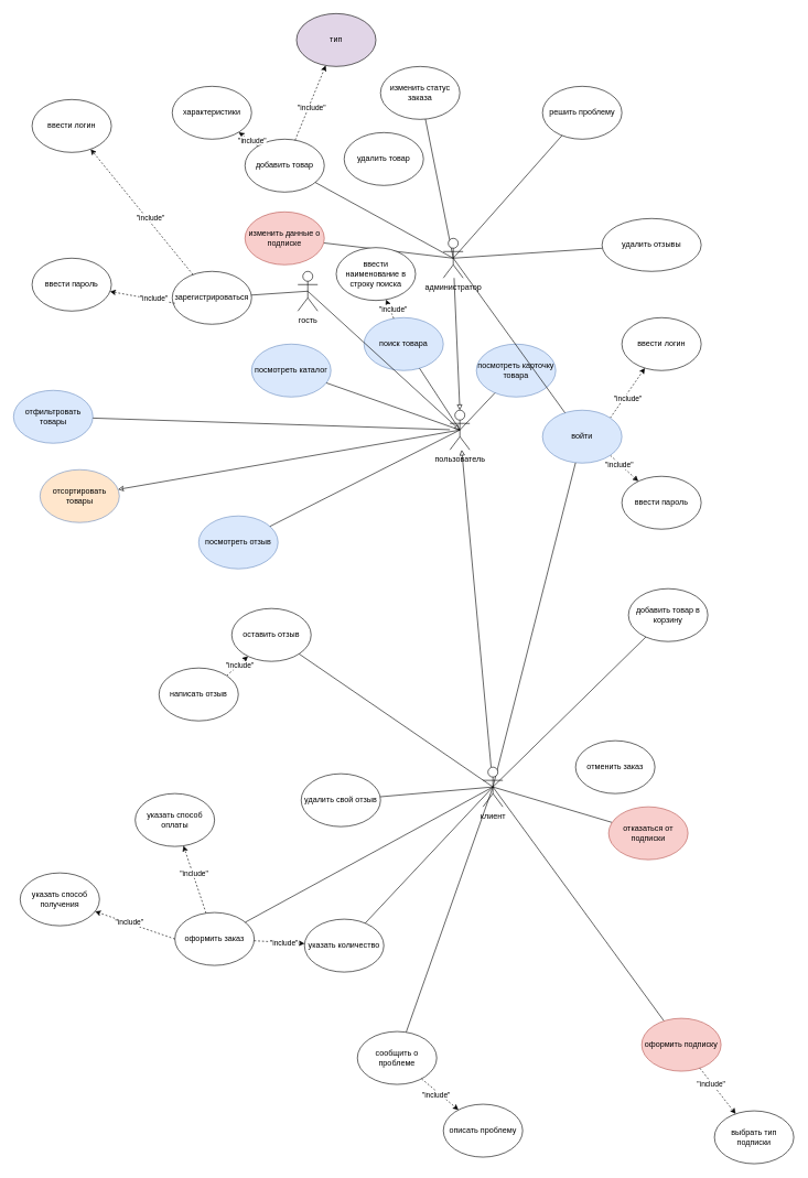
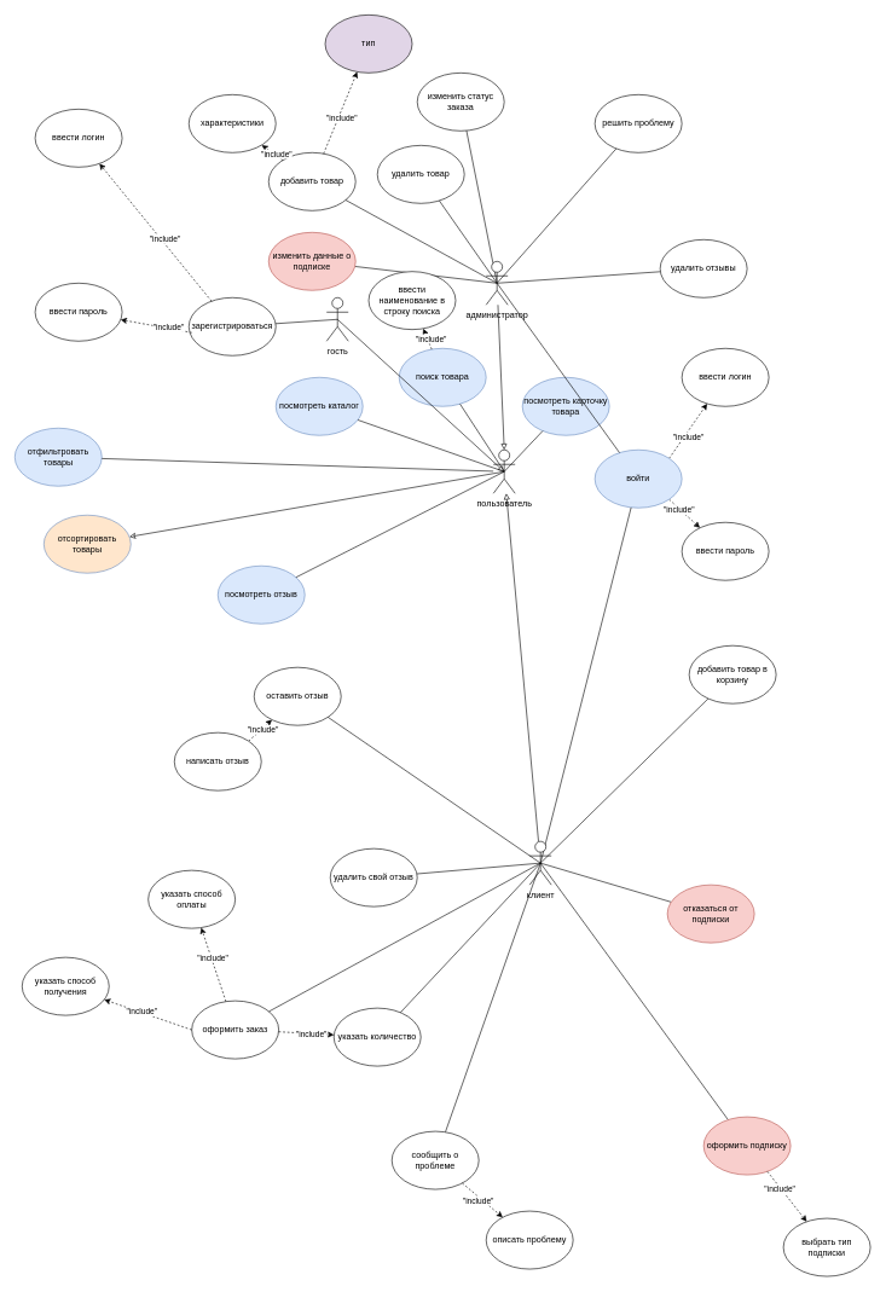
  <mxCell id="0" />
  <mxCell id="1" parent="0" />
  <mxCell id="2" style="rounded=0;orthogonalLoop=1;jettySize=auto;html=1;exitX=1;exitY=0;exitDx=0;exitDy=0;dashed=1;" edge="1" parent="1" source="6" target="60"><mxGeometry relative="1" as="geometry" /></mxCell>
  <mxCell id="3" value="&quot;include&quot;" style="edgeLabel;html=1;align=center;verticalAlign=middle;resizable=0;points=[];" vertex="1" connectable="0" parent="2"><mxGeometry x="-0.118" y="-4" relative="1" as="geometry"><mxPoint as="offset" /></mxGeometry></mxCell>
  <mxCell id="4" style="rounded=0;orthogonalLoop=1;jettySize=auto;html=1;exitX=1;exitY=1;exitDx=0;exitDy=0;dashed=1;" edge="1" parent="1" source="6" target="61"><mxGeometry relative="1" as="geometry" /></mxCell>
  <mxCell id="5" value="&quot;include&quot;" style="edgeLabel;html=1;align=center;verticalAlign=middle;resizable=0;points=[];" vertex="1" connectable="0" parent="4"><mxGeometry x="-0.334" y="-2" relative="1" as="geometry"><mxPoint as="offset" /></mxGeometry></mxCell>
  <mxCell id="6" value="войти" style="ellipse;whiteSpace=wrap;html=1;fillColor=#dae8fc;strokeColor=#6c8ebf;" parent="1" vertex="1"><mxGeometry x="820" y="620" width="120" height="80" as="geometry" /></mxCell>
  <mxCell id="7" value="посмотреть каталог" style="ellipse;whiteSpace=wrap;html=1;fillColor=#dae8fc;strokeColor=#6c8ebf;" parent="1" vertex="1"><mxGeometry x="380" y="520" width="120" height="80" as="geometry" /></mxCell>
  <mxCell id="8" value="добавить товар в корзину" style="ellipse;whiteSpace=wrap;html=1;" parent="1" vertex="1"><mxGeometry x="950" y="890" width="120" height="80" as="geometry" /></mxCell>
  <mxCell id="9" style="edgeStyle=orthogonalEdgeStyle;rounded=0;orthogonalLoop=1;jettySize=auto;html=1;exitX=0.5;exitY=1;exitDx=0;exitDy=0;" parent="1" source="8" target="8" edge="1"><mxGeometry relative="1" as="geometry" /></mxCell>
  <mxCell id="10" value="оформить заказ" style="ellipse;whiteSpace=wrap;html=1;" parent="1" vertex="1"><mxGeometry x="264" y="1380" width="120" height="80" as="geometry" /></mxCell>
  <mxCell id="11" style="edgeStyle=orthogonalEdgeStyle;rounded=0;orthogonalLoop=1;jettySize=auto;html=1;exitX=0.5;exitY=1;exitDx=0;exitDy=0;" parent="1" source="10" target="10" edge="1"><mxGeometry relative="1" as="geometry" /></mxCell>
  <mxCell id="12" value="посмотреть карточку товара" style="ellipse;whiteSpace=wrap;html=1;fillColor=#dae8fc;strokeColor=#6c8ebf;" parent="1" vertex="1"><mxGeometry x="720" y="520" width="120" height="80" as="geometry" /></mxCell>
  <mxCell id="13" value="удалить товар" style="ellipse;whiteSpace=wrap;html=1;" parent="1" vertex="1"><mxGeometry x="520" y="200" width="120" height="80" as="geometry" /></mxCell>
  <mxCell id="14" value="добавить товар" style="ellipse;whiteSpace=wrap;html=1;" parent="1" vertex="1"><mxGeometry x="370" y="210" width="120" height="80" as="geometry" /></mxCell>
  <mxCell id="15" value="отсортировать товары" style="ellipse;whiteSpace=wrap;html=1;fillColor=#ffe6cc;strokeColor=#6c8ebf;" parent="1" vertex="1"><mxGeometry x="60" y="710" width="120" height="80" as="geometry" /></mxCell>
  <mxCell id="16" value="поиск товара" style="ellipse;whiteSpace=wrap;html=1;fillColor=#dae8fc;strokeColor=#6c8ebf;" parent="1" vertex="1"><mxGeometry x="550" y="480" width="120" height="80" as="geometry" /></mxCell>
  <mxCell id="17" style="rounded=0;orthogonalLoop=1;jettySize=auto;html=1;exitX=0.5;exitY=0.5;exitDx=0;exitDy=0;exitPerimeter=0;endArrow=none;endFill=0;" parent="1" source="18" target="19" edge="1"><mxGeometry relative="1" as="geometry" /></mxCell>
  <mxCell id="18" value="гость" style="shape=umlActor;verticalLabelPosition=bottom;verticalAlign=top;html=1;outlineConnect=0;" parent="1" vertex="1"><mxGeometry x="450" y="410" width="30" height="60" as="geometry" /></mxCell>
  <mxCell id="19" value="зарегистрироваться" style="ellipse;whiteSpace=wrap;html=1;" parent="1" vertex="1"><mxGeometry x="260" y="410" width="120" height="80" as="geometry" /></mxCell>
  <mxCell id="20" value="оставить отзыв" style="ellipse;whiteSpace=wrap;html=1;" parent="1" vertex="1"><mxGeometry x="350" y="920" width="120" height="80" as="geometry" /></mxCell>
  <mxCell id="21" style="rounded=0;orthogonalLoop=1;jettySize=auto;html=1;exitX=0.5;exitY=0.5;exitDx=0;exitDy=0;exitPerimeter=0;endArrow=none;endFill=0;" edge="1" parent="1" source="31" target="20"><mxGeometry relative="1" as="geometry" /></mxCell>
  <mxCell id="22" style="rounded=0;orthogonalLoop=1;jettySize=auto;html=1;exitX=0.5;exitY=0.5;exitDx=0;exitDy=0;exitPerimeter=0;endArrow=none;endFill=0;" edge="1" parent="1" source="31" target="41"><mxGeometry relative="1" as="geometry" /></mxCell>
  <mxCell id="23" style="rounded=0;orthogonalLoop=1;jettySize=auto;html=1;exitX=0.5;exitY=0.5;exitDx=0;exitDy=0;exitPerimeter=0;endArrow=none;endFill=0;" edge="1" parent="1" source="31" target="43"><mxGeometry relative="1" as="geometry" /></mxCell>
  <mxCell id="24" style="rounded=0;orthogonalLoop=1;jettySize=auto;html=1;exitX=0.5;exitY=0.5;exitDx=0;exitDy=0;exitPerimeter=0;endArrow=none;endFill=0;" edge="1" parent="1" source="31" target="65"><mxGeometry relative="1" as="geometry" /></mxCell>
  <mxCell id="25" style="rounded=0;orthogonalLoop=1;jettySize=auto;html=1;exitX=0.5;exitY=0.5;exitDx=0;exitDy=0;exitPerimeter=0;endArrow=none;endFill=0;" edge="1" parent="1" source="31" target="8"><mxGeometry relative="1" as="geometry" /></mxCell>
  <mxCell id="26" style="rounded=0;orthogonalLoop=1;jettySize=auto;html=1;exitX=0.5;exitY=0.5;exitDx=0;exitDy=0;exitPerimeter=0;endArrow=none;endFill=0;" edge="1" parent="1" source="31" target="47"><mxGeometry relative="1" as="geometry" /></mxCell>
  <mxCell id="27" style="rounded=0;orthogonalLoop=1;jettySize=auto;html=1;exitX=0.5;exitY=0.5;exitDx=0;exitDy=0;exitPerimeter=0;endArrow=none;endFill=0;" edge="1" parent="1" source="31" target="6"><mxGeometry relative="1" as="geometry" /></mxCell>
  <mxCell id="28" style="rounded=0;orthogonalLoop=1;jettySize=auto;html=1;exitX=0.5;exitY=0.5;exitDx=0;exitDy=0;exitPerimeter=0;endArrow=none;endFill=0;" edge="1" parent="1" source="31" target="46"><mxGeometry relative="1" as="geometry" /></mxCell>
  <mxCell id="29" style="rounded=0;orthogonalLoop=1;jettySize=auto;html=1;exitX=0.5;exitY=0.5;exitDx=0;exitDy=0;exitPerimeter=0;endArrow=none;endFill=0;" edge="1" parent="1" source="31" target="10"><mxGeometry relative="1" as="geometry" /></mxCell>
  <mxCell id="30" style="rounded=0;orthogonalLoop=1;jettySize=auto;html=1;endArrow=block;endFill=0;" edge="1" parent="1" source="31" target="57"><mxGeometry relative="1" as="geometry" /></mxCell>
  <mxCell id="31" value="клиент" style="shape=umlActor;verticalLabelPosition=bottom;verticalAlign=top;html=1;outlineConnect=0;" parent="1" vertex="1"><mxGeometry x="730" y="1160" width="30" height="60" as="geometry" /></mxCell>
  <mxCell id="32" style="rounded=0;orthogonalLoop=1;jettySize=auto;html=1;exitX=0.5;exitY=0.5;exitDx=0;exitDy=0;exitPerimeter=0;endArrow=none;endFill=0;" edge="1" parent="1" source="39" target="14"><mxGeometry relative="1" as="geometry" /></mxCell>
  <mxCell id="33" style="rounded=0;orthogonalLoop=1;jettySize=auto;html=1;exitX=0.5;exitY=0.5;exitDx=0;exitDy=0;exitPerimeter=0;endArrow=none;endFill=0;" edge="1" parent="1" source="39" target="48"><mxGeometry relative="1" as="geometry" /></mxCell>
+ <mxCell id="34" style="rounded=0;orthogonalLoop=1;jettySize=auto;html=1;exitX=0.5;exitY=0.5;exitDx=0;exitDy=0;exitPerimeter=0;endArrow=none;endFill=0;" edge="1" parent="1" source="39" target="13"><mxGeometry relative="1" as="geometry" /></mxCell>
  <mxCell id="35" style="rounded=0;orthogonalLoop=1;jettySize=auto;html=1;exitX=0.5;exitY=0.5;exitDx=0;exitDy=0;exitPerimeter=0;endArrow=none;endFill=0;" edge="1" parent="1" source="39" target="44"><mxGeometry relative="1" as="geometry" /></mxCell>
  <mxCell id="36" style="rounded=0;orthogonalLoop=1;jettySize=auto;html=1;exitX=0.5;exitY=0.5;exitDx=0;exitDy=0;exitPerimeter=0;endArrow=none;endFill=0;" edge="1" parent="1" source="39" target="42"><mxGeometry relative="1" as="geometry" /></mxCell>
  <mxCell id="37" style="rounded=0;orthogonalLoop=1;jettySize=auto;html=1;exitX=0.5;exitY=0.5;exitDx=0;exitDy=0;exitPerimeter=0;endArrow=none;endFill=0;" edge="1" parent="1" source="39" target="49"><mxGeometry relative="1" as="geometry" /></mxCell>
  <mxCell id="38" style="rounded=0;orthogonalLoop=1;jettySize=auto;html=1;exitX=0.5;exitY=0.5;exitDx=0;exitDy=0;exitPerimeter=0;endArrow=none;endFill=0;" edge="1" parent="1" source="39" target="6"><mxGeometry relative="1" as="geometry" /></mxCell>
  <mxCell id="39" value="администратор" style="shape=umlActor;verticalLabelPosition=bottom;verticalAlign=top;html=1;outlineConnect=0;" parent="1" vertex="1"><mxGeometry x="670" y="360" width="30" height="60" as="geometry" /></mxCell>
  <mxCell id="40" value="посмотреть отзыв" style="ellipse;whiteSpace=wrap;html=1;fillColor=#dae8fc;strokeColor=#6c8ebf;" parent="1" vertex="1"><mxGeometry x="300" y="780" width="120" height="80" as="geometry" /></mxCell>
  <mxCell id="41" value="удалить свой отзыв" style="ellipse;whiteSpace=wrap;html=1;" parent="1" vertex="1"><mxGeometry x="455" y="1170" width="120" height="80" as="geometry" /></mxCell>
- <mxCell id="42" value="удалить отзывы" style="ellipse;whiteSpace=wrap;html=1;" parent="1" vertex="1"><mxGeometry x="910" y="330" width="150" height="80" as="geometry" /></mxCell>
+ <mxCell id="42" value="удалить отзывы" style="ellipse;whiteSpace=wrap;html=1;" parent="1" vertex="1"><mxGeometry x="910" y="330" width="120" height="80" as="geometry" /></mxCell>
  <mxCell id="43" value="сообщить о проблеме" style="ellipse;whiteSpace=wrap;html=1;" parent="1" vertex="1"><mxGeometry x="540" y="1560" width="120" height="80" as="geometry" /></mxCell>
  <mxCell id="44" value="решить проблему" style="ellipse;whiteSpace=wrap;html=1;" parent="1" vertex="1"><mxGeometry x="820" y="130" width="120" height="80" as="geometry" /></mxCell>
- <mxCell id="45" value="отменить заказ" style="ellipse;whiteSpace=wrap;html=1;" parent="1" vertex="1"><mxGeometry x="870" y="1120" width="120" height="80" as="geometry" /></mxCell>
  <mxCell id="46" value="оформить подписку" style="ellipse;whiteSpace=wrap;html=1;fillColor=#f8cecc;strokeColor=#b85450;" vertex="1" parent="1"><mxGeometry x="970" y="1540" width="120" height="80" as="geometry" /></mxCell>
  <mxCell id="47" value="отказаться от подписки" style="ellipse;whiteSpace=wrap;html=1;fillColor=#f8cecc;strokeColor=#b85450;" vertex="1" parent="1"><mxGeometry x="920" y="1220" width="120" height="80" as="geometry" /></mxCell>
  <mxCell id="48" value="изменить статус заказа" style="ellipse;whiteSpace=wrap;html=1;" vertex="1" parent="1"><mxGeometry x="575" y="100" width="120" height="80" as="geometry" /></mxCell>
  <mxCell id="49" value="изменить данные о подписке" style="ellipse;whiteSpace=wrap;html=1;fillColor=#f8cecc;strokeColor=#b85450;" vertex="1" parent="1"><mxGeometry x="370" y="320" width="120" height="80" as="geometry" /></mxCell>
  <mxCell id="50" value="отфильтровать товары" style="ellipse;whiteSpace=wrap;html=1;fillColor=#dae8fc;strokeColor=#6c8ebf;" vertex="1" parent="1"><mxGeometry x="20" y="590" width="120" height="80" as="geometry" /></mxCell>
  <mxCell id="51" style="rounded=0;orthogonalLoop=1;jettySize=auto;html=1;endArrow=none;endFill=0;" edge="1" parent="1" source="57" target="50"><mxGeometry relative="1" as="geometry" /></mxCell>
  <mxCell id="52" style="rounded=0;orthogonalLoop=1;jettySize=auto;html=1;exitX=0.5;exitY=0.5;exitDx=0;exitDy=0;exitPerimeter=0;endArrow=none;endFill=0;" edge="1" parent="1" source="57" target="40"><mxGeometry relative="1" as="geometry" /></mxCell>
  <mxCell id="53" style="rounded=0;orthogonalLoop=1;jettySize=auto;html=1;exitX=0.5;exitY=0.5;exitDx=0;exitDy=0;exitPerimeter=0;endArrow=none;endFill=0;" edge="1" parent="1" source="57" target="16"><mxGeometry relative="1" as="geometry" /></mxCell>
  <mxCell id="54" style="rounded=0;orthogonalLoop=1;jettySize=auto;html=1;exitX=0.5;exitY=0.5;exitDx=0;exitDy=0;exitPerimeter=0;endArrow=none;endFill=0;" edge="1" parent="1" source="57" target="12"><mxGeometry relative="1" as="geometry" /></mxCell>
  <mxCell id="55" style="rounded=0;orthogonalLoop=1;jettySize=auto;html=1;exitX=0.5;exitY=0.5;exitDx=0;exitDy=0;exitPerimeter=0;endArrow=none;endFill=0;" edge="1" parent="1" source="57" target="7"><mxGeometry relative="1" as="geometry" /></mxCell>
  <mxCell id="56" style="rounded=0;orthogonalLoop=1;jettySize=auto;html=1;exitX=0.5;exitY=0.5;exitDx=0;exitDy=0;exitPerimeter=0;endArrow=classic;endFill=0;" edge="1" parent="1" source="57" target="15"><mxGeometry relative="1" as="geometry" /></mxCell>
  <mxCell id="57" value="пользователь" style="shape=umlActor;verticalLabelPosition=bottom;verticalAlign=top;html=1;outlineConnect=0;" vertex="1" parent="1"><mxGeometry x="680" y="620" width="30" height="60" as="geometry" /></mxCell>
  <mxCell id="58" style="rounded=0;orthogonalLoop=1;jettySize=auto;html=1;entryX=0.5;entryY=0;entryDx=0;entryDy=0;entryPerimeter=0;endArrow=block;endFill=0;" edge="1" parent="1" source="39" target="57"><mxGeometry relative="1" as="geometry" /></mxCell>
  <mxCell id="59" style="rounded=0;orthogonalLoop=1;jettySize=auto;html=1;exitX=0.5;exitY=0.5;exitDx=0;exitDy=0;exitPerimeter=0;entryX=0.5;entryY=0.5;entryDx=0;entryDy=0;entryPerimeter=0;endArrow=block;endFill=0;" edge="1" parent="1" source="18" target="57"><mxGeometry relative="1" as="geometry" /></mxCell>
  <mxCell id="60" value="ввести логин" style="ellipse;whiteSpace=wrap;html=1;" vertex="1" parent="1"><mxGeometry x="940" y="480" width="120" height="80" as="geometry" /></mxCell>
  <mxCell id="61" value="ввести пароль" style="ellipse;whiteSpace=wrap;html=1;" vertex="1" parent="1"><mxGeometry x="940" y="720" width="120" height="80" as="geometry" /></mxCell>
  <mxCell id="62" style="rounded=0;orthogonalLoop=1;jettySize=auto;html=1;exitX=1;exitY=0;exitDx=0;exitDy=0;dashed=1;" edge="1" parent="1" source="64" target="20"><mxGeometry relative="1" as="geometry" /></mxCell>
  <mxCell id="63" value="&quot;include&quot;" style="edgeLabel;html=1;align=center;verticalAlign=middle;resizable=0;points=[];" vertex="1" connectable="0" parent="62"><mxGeometry x="0.165" y="-1" relative="1" as="geometry"><mxPoint as="offset" /></mxGeometry></mxCell>
  <mxCell id="64" value="написать отзыв" style="ellipse;whiteSpace=wrap;html=1;" vertex="1" parent="1"><mxGeometry x="240" y="1010" width="120" height="80" as="geometry" /></mxCell>
  <mxCell id="65" value="указать количество" style="ellipse;whiteSpace=wrap;html=1;" vertex="1" parent="1"><mxGeometry x="460" y="1390" width="120" height="80" as="geometry" /></mxCell>
  <mxCell id="66" value="указать способ получения" style="ellipse;whiteSpace=wrap;html=1;" vertex="1" parent="1"><mxGeometry x="30" y="1320" width="120" height="80" as="geometry" /></mxCell>
  <mxCell id="67" value="указать способ оплаты" style="ellipse;whiteSpace=wrap;html=1;" vertex="1" parent="1"><mxGeometry x="204" y="1200" width="120" height="80" as="geometry" /></mxCell>
  <mxCell id="68" style="rounded=0;orthogonalLoop=1;jettySize=auto;html=1;dashed=1;" edge="1" parent="1" source="10" target="65"><mxGeometry relative="1" as="geometry"><mxPoint x="750" y="680" as="sourcePoint" /><mxPoint x="782" y="650" as="targetPoint" /></mxGeometry></mxCell>
  <mxCell id="69" value="&quot;include&quot;" style="edgeLabel;html=1;align=center;verticalAlign=middle;resizable=0;points=[];" vertex="1" connectable="0" parent="68"><mxGeometry x="0.165" y="-1" relative="1" as="geometry"><mxPoint as="offset" /></mxGeometry></mxCell>
  <mxCell id="70" style="rounded=0;orthogonalLoop=1;jettySize=auto;html=1;dashed=1;" edge="1" parent="1" source="10" target="67"><mxGeometry relative="1" as="geometry"><mxPoint x="700" y="620" as="sourcePoint" /><mxPoint x="732" y="590" as="targetPoint" /></mxGeometry></mxCell>
  <mxCell id="71" value="&quot;include&quot;" style="edgeLabel;html=1;align=center;verticalAlign=middle;resizable=0;points=[];" vertex="1" connectable="0" parent="70"><mxGeometry x="0.165" y="-1" relative="1" as="geometry"><mxPoint as="offset" /></mxGeometry></mxCell>
  <mxCell id="72" style="rounded=0;orthogonalLoop=1;jettySize=auto;html=1;exitX=0;exitY=0.5;exitDx=0;exitDy=0;dashed=1;" edge="1" parent="1" source="10" target="66"><mxGeometry relative="1" as="geometry"><mxPoint x="610" y="640" as="sourcePoint" /><mxPoint x="642" y="610" as="targetPoint" /></mxGeometry></mxCell>
  <mxCell id="73" value="&quot;include&quot;" style="edgeLabel;html=1;align=center;verticalAlign=middle;resizable=0;points=[];" vertex="1" connectable="0" parent="72"><mxGeometry x="0.165" y="-1" relative="1" as="geometry"><mxPoint as="offset" /></mxGeometry></mxCell>
  <mxCell id="74" value="выбрать тип подписки" style="ellipse;whiteSpace=wrap;html=1;" vertex="1" parent="1"><mxGeometry x="1080" y="1680" width="120" height="80" as="geometry" /></mxCell>
  <mxCell id="75" style="rounded=0;orthogonalLoop=1;jettySize=auto;html=1;dashed=1;" edge="1" parent="1" target="79" source="19"><mxGeometry relative="1" as="geometry"><mxPoint x="30" y="302" as="sourcePoint" /></mxGeometry></mxCell>
  <mxCell id="76" value="&quot;include&quot;" style="edgeLabel;html=1;align=center;verticalAlign=middle;resizable=0;points=[];" vertex="1" connectable="0" parent="75"><mxGeometry x="-0.118" y="-4" relative="1" as="geometry"><mxPoint as="offset" /></mxGeometry></mxCell>
  <mxCell id="77" style="rounded=0;orthogonalLoop=1;jettySize=auto;html=1;exitX=0.034;exitY=0.603;exitDx=0;exitDy=0;dashed=1;exitPerimeter=0;" edge="1" parent="1" target="80" source="19"><mxGeometry relative="1" as="geometry"><mxPoint x="30" y="358" as="sourcePoint" /></mxGeometry></mxCell>
  <mxCell id="78" value="&quot;include&quot;" style="edgeLabel;html=1;align=center;verticalAlign=middle;resizable=0;points=[];" vertex="1" connectable="0" parent="77"><mxGeometry x="-0.334" y="-2" relative="1" as="geometry"><mxPoint as="offset" /></mxGeometry></mxCell>
  <mxCell id="79" value="ввести логин" style="ellipse;whiteSpace=wrap;html=1;" vertex="1" parent="1"><mxGeometry x="48" y="150" width="120" height="80" as="geometry" /></mxCell>
  <mxCell id="80" value="ввести пароль" style="ellipse;whiteSpace=wrap;html=1;" vertex="1" parent="1"><mxGeometry x="48" y="390" width="120" height="80" as="geometry" /></mxCell>
  <mxCell id="81" style="rounded=0;orthogonalLoop=1;jettySize=auto;html=1;dashed=1;" edge="1" parent="1" target="85" source="14"><mxGeometry relative="1" as="geometry"><mxPoint x="430" y="172" as="sourcePoint" /></mxGeometry></mxCell>
  <mxCell id="82" value="&quot;include&quot;" style="edgeLabel;html=1;align=center;verticalAlign=middle;resizable=0;points=[];" vertex="1" connectable="0" parent="81"><mxGeometry x="-0.118" y="-4" relative="1" as="geometry"><mxPoint as="offset" /></mxGeometry></mxCell>
  <mxCell id="83" style="rounded=0;orthogonalLoop=1;jettySize=auto;html=1;dashed=1;" edge="1" parent="1" target="86" source="14"><mxGeometry relative="1" as="geometry"><mxPoint x="242" y="98" as="sourcePoint" /></mxGeometry></mxCell>
  <mxCell id="84" value="&quot;include&quot;" style="edgeLabel;html=1;align=center;verticalAlign=middle;resizable=0;points=[];" vertex="1" connectable="0" parent="83"><mxGeometry x="-0.334" y="-2" relative="1" as="geometry"><mxPoint as="offset" /></mxGeometry></mxCell>
  <mxCell id="85" value="тип" style="ellipse;whiteSpace=wrap;html=1;fillColor=#e1d5e7;" vertex="1" parent="1"><mxGeometry x="448" y="20" width="120" height="80" as="geometry" /></mxCell>
  <mxCell id="86" value="характеристики" style="ellipse;whiteSpace=wrap;html=1;" vertex="1" parent="1"><mxGeometry x="260" y="130" width="120" height="80" as="geometry" /></mxCell>
  <mxCell id="87" style="rounded=0;orthogonalLoop=1;jettySize=auto;html=1;dashed=1;" edge="1" parent="1" target="89" source="16"><mxGeometry relative="1" as="geometry"><mxPoint x="490" y="526" as="sourcePoint" /></mxGeometry></mxCell>
  <mxCell id="88" value="&quot;include&quot;" style="edgeLabel;html=1;align=center;verticalAlign=middle;resizable=0;points=[];" vertex="1" connectable="0" parent="87"><mxGeometry x="-0.118" y="-4" relative="1" as="geometry"><mxPoint as="offset" /></mxGeometry></mxCell>
  <mxCell id="89" value="ввести наименование в строку поиска" style="ellipse;whiteSpace=wrap;html=1;" vertex="1" parent="1"><mxGeometry x="508" y="374" width="120" height="80" as="geometry" /></mxCell>
  <mxCell id="90" value="описать проблему" style="ellipse;whiteSpace=wrap;html=1;" vertex="1" parent="1"><mxGeometry x="670" y="1670" width="120" height="80" as="geometry" /></mxCell>
  <mxCell id="91" style="rounded=0;orthogonalLoop=1;jettySize=auto;html=1;dashed=1;" edge="1" parent="1" target="90" source="43"><mxGeometry relative="1" as="geometry"><mxPoint x="580" y="1802" as="sourcePoint" /><mxPoint x="633.029" y="1726.371" as="targetPoint" /></mxGeometry></mxCell>
  <mxCell id="92" value="&quot;include&quot;" style="edgeLabel;html=1;align=center;verticalAlign=middle;resizable=0;points=[];" vertex="1" connectable="0" parent="91"><mxGeometry x="-0.118" y="-4" relative="1" as="geometry"><mxPoint as="offset" /></mxGeometry></mxCell>
  <mxCell id="93" style="rounded=0;orthogonalLoop=1;jettySize=auto;html=1;dashed=1;" edge="1" parent="1" target="74" source="46"><mxGeometry relative="1" as="geometry"><mxPoint x="580" y="1858" as="sourcePoint" /><mxPoint x="1000" y="1700" as="targetPoint" /></mxGeometry></mxCell>
  <mxCell id="94" value="&quot;include&quot;" style="edgeLabel;html=1;align=center;verticalAlign=middle;resizable=0;points=[];" vertex="1" connectable="0" parent="93"><mxGeometry x="-0.334" y="-2" relative="1" as="geometry"><mxPoint as="offset" /></mxGeometry></mxCell>
